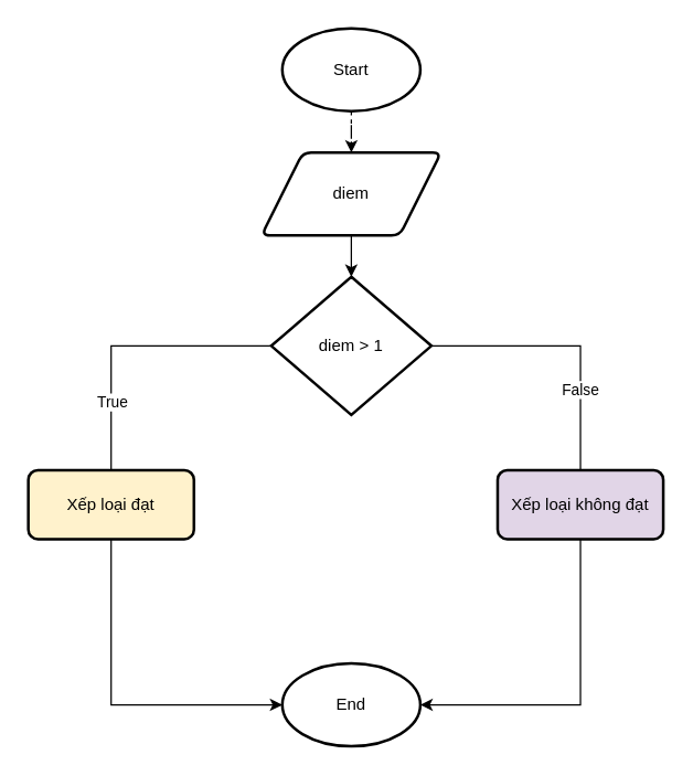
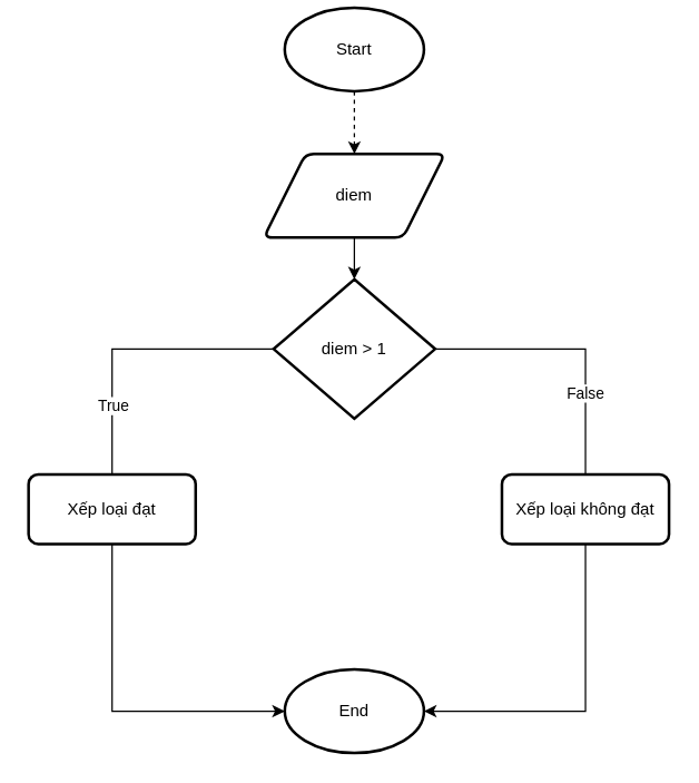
  <mxCell id="0" />
  <mxCell id="1" parent="0" />
  <mxCell id="2" value="End" style="strokeWidth=2;html=1;shape=mxgraph.flowchart.start_1;whiteSpace=wrap;" parent="1" vertex="1"><mxGeometry x="204" y="480" width="100" height="60" as="geometry" /></mxCell>
  <mxCell id="3" style="edgeStyle=orthogonalEdgeStyle;rounded=0;orthogonalLoop=1;jettySize=auto;html=1;dashed=1;" parent="1" source="4" target="6" edge="1"><mxGeometry relative="1" as="geometry" /></mxCell>
- <mxCell id="4" value="Start" style="strokeWidth=2;html=1;shape=mxgraph.flowchart.start_1;whiteSpace=wrap;" parent="1" vertex="1"><mxGeometry x="204" y="20" width="100" height="60" as="geometry" /></mxCell>
+ <mxCell id="4" value="Start" style="strokeWidth=2;html=1;shape=mxgraph.flowchart.start_1;whiteSpace=wrap;" parent="1" vertex="1"><mxGeometry x="204" y="5" width="100" height="60" as="geometry" /></mxCell>
  <mxCell id="5" style="edgeStyle=orthogonalEdgeStyle;rounded=0;orthogonalLoop=1;jettySize=auto;html=1;" parent="1" source="6" target="11" edge="1"><mxGeometry relative="1" as="geometry" /></mxCell>
  <mxCell id="6" value="diem" style="shape=parallelogram;html=1;strokeWidth=2;perimeter=parallelogramPerimeter;whiteSpace=wrap;rounded=1;arcSize=12;size=0.23;" parent="1" vertex="1"><mxGeometry x="189" y="110" width="130" height="60" as="geometry" /></mxCell>
  <mxCell id="7" style="edgeStyle=orthogonalEdgeStyle;rounded=0;orthogonalLoop=1;jettySize=auto;html=1;" parent="1" source="11" edge="1"><mxGeometry relative="1" as="geometry"><mxPoint x="420" y="370" as="targetPoint" /><Array as="points"><mxPoint x="420" y="250" /></Array></mxGeometry></mxCell>
  <mxCell id="8" value="False" style="edgeLabel;html=1;align=center;verticalAlign=middle;resizable=0;points=[];" parent="7" vertex="1" connectable="0"><mxGeometry x="0.219" y="-1" relative="1" as="geometry"><mxPoint as="offset" /></mxGeometry></mxCell>
  <mxCell id="9" style="edgeStyle=orthogonalEdgeStyle;rounded=0;orthogonalLoop=1;jettySize=auto;html=1;exitX=0;exitY=0.5;exitDx=0;exitDy=0;exitPerimeter=0;" parent="1" source="11" edge="1"><mxGeometry relative="1" as="geometry"><mxPoint x="120" y="370" as="targetPoint" /><Array as="points"><mxPoint x="80" y="250" /><mxPoint x="80" y="370" /></Array></mxGeometry></mxCell>
  <mxCell id="10" value="True" style="edgeLabel;html=1;align=center;verticalAlign=middle;resizable=0;points=[];" parent="9" vertex="1" connectable="0"><mxGeometry x="0.133" relative="1" as="geometry"><mxPoint as="offset" /></mxGeometry></mxCell>
  <mxCell id="11" value="diem &amp;gt; 1" style="strokeWidth=2;html=1;shape=mxgraph.flowchart.decision;whiteSpace=wrap;" parent="1" vertex="1"><mxGeometry x="196" y="200" width="116" height="100" as="geometry" /></mxCell>
  <mxCell id="12" style="edgeStyle=orthogonalEdgeStyle;rounded=0;orthogonalLoop=1;jettySize=auto;html=1;entryX=0;entryY=0.5;entryDx=0;entryDy=0;entryPerimeter=0;exitX=0.5;exitY=1;exitDx=0;exitDy=0;" parent="1" source="13" target="2" edge="1"><mxGeometry relative="1" as="geometry"><mxPoint x="200" y="510" as="targetPoint" /><Array as="points"><mxPoint x="80" y="510" /></Array></mxGeometry></mxCell>
- <mxCell id="13" value="Xếp loại đạt" style="rounded=1;whiteSpace=wrap;html=1;absoluteArcSize=1;arcSize=14;strokeWidth=2;fillColor=#fff2cc;" parent="1" vertex="1"><mxGeometry x="20" y="340" width="120" height="50" as="geometry" /></mxCell>
+ <mxCell id="13" value="Xếp loại đạt" style="rounded=1;whiteSpace=wrap;html=1;absoluteArcSize=1;arcSize=14;strokeWidth=2;" parent="1" vertex="1"><mxGeometry x="20" y="340" width="120" height="50" as="geometry" /></mxCell>
  <mxCell id="14" style="edgeStyle=orthogonalEdgeStyle;rounded=0;orthogonalLoop=1;jettySize=auto;html=1;entryX=1;entryY=0.5;entryDx=0;entryDy=0;entryPerimeter=0;" parent="1" source="15" target="2" edge="1"><mxGeometry relative="1" as="geometry"><mxPoint x="420" y="520" as="targetPoint" /><Array as="points"><mxPoint x="420" y="510" /></Array></mxGeometry></mxCell>
- <mxCell id="15" value="Xếp loại không đạt" style="rounded=1;whiteSpace=wrap;html=1;absoluteArcSize=1;arcSize=14;strokeWidth=2;fillColor=#e1d5e7;" parent="1" vertex="1"><mxGeometry x="360" y="340" width="120" height="50" as="geometry" /></mxCell>
+ <mxCell id="15" value="Xếp loại không đạt" style="rounded=1;whiteSpace=wrap;html=1;absoluteArcSize=1;arcSize=14;strokeWidth=2;" parent="1" vertex="1"><mxGeometry x="360" y="340" width="120" height="50" as="geometry" /></mxCell>
